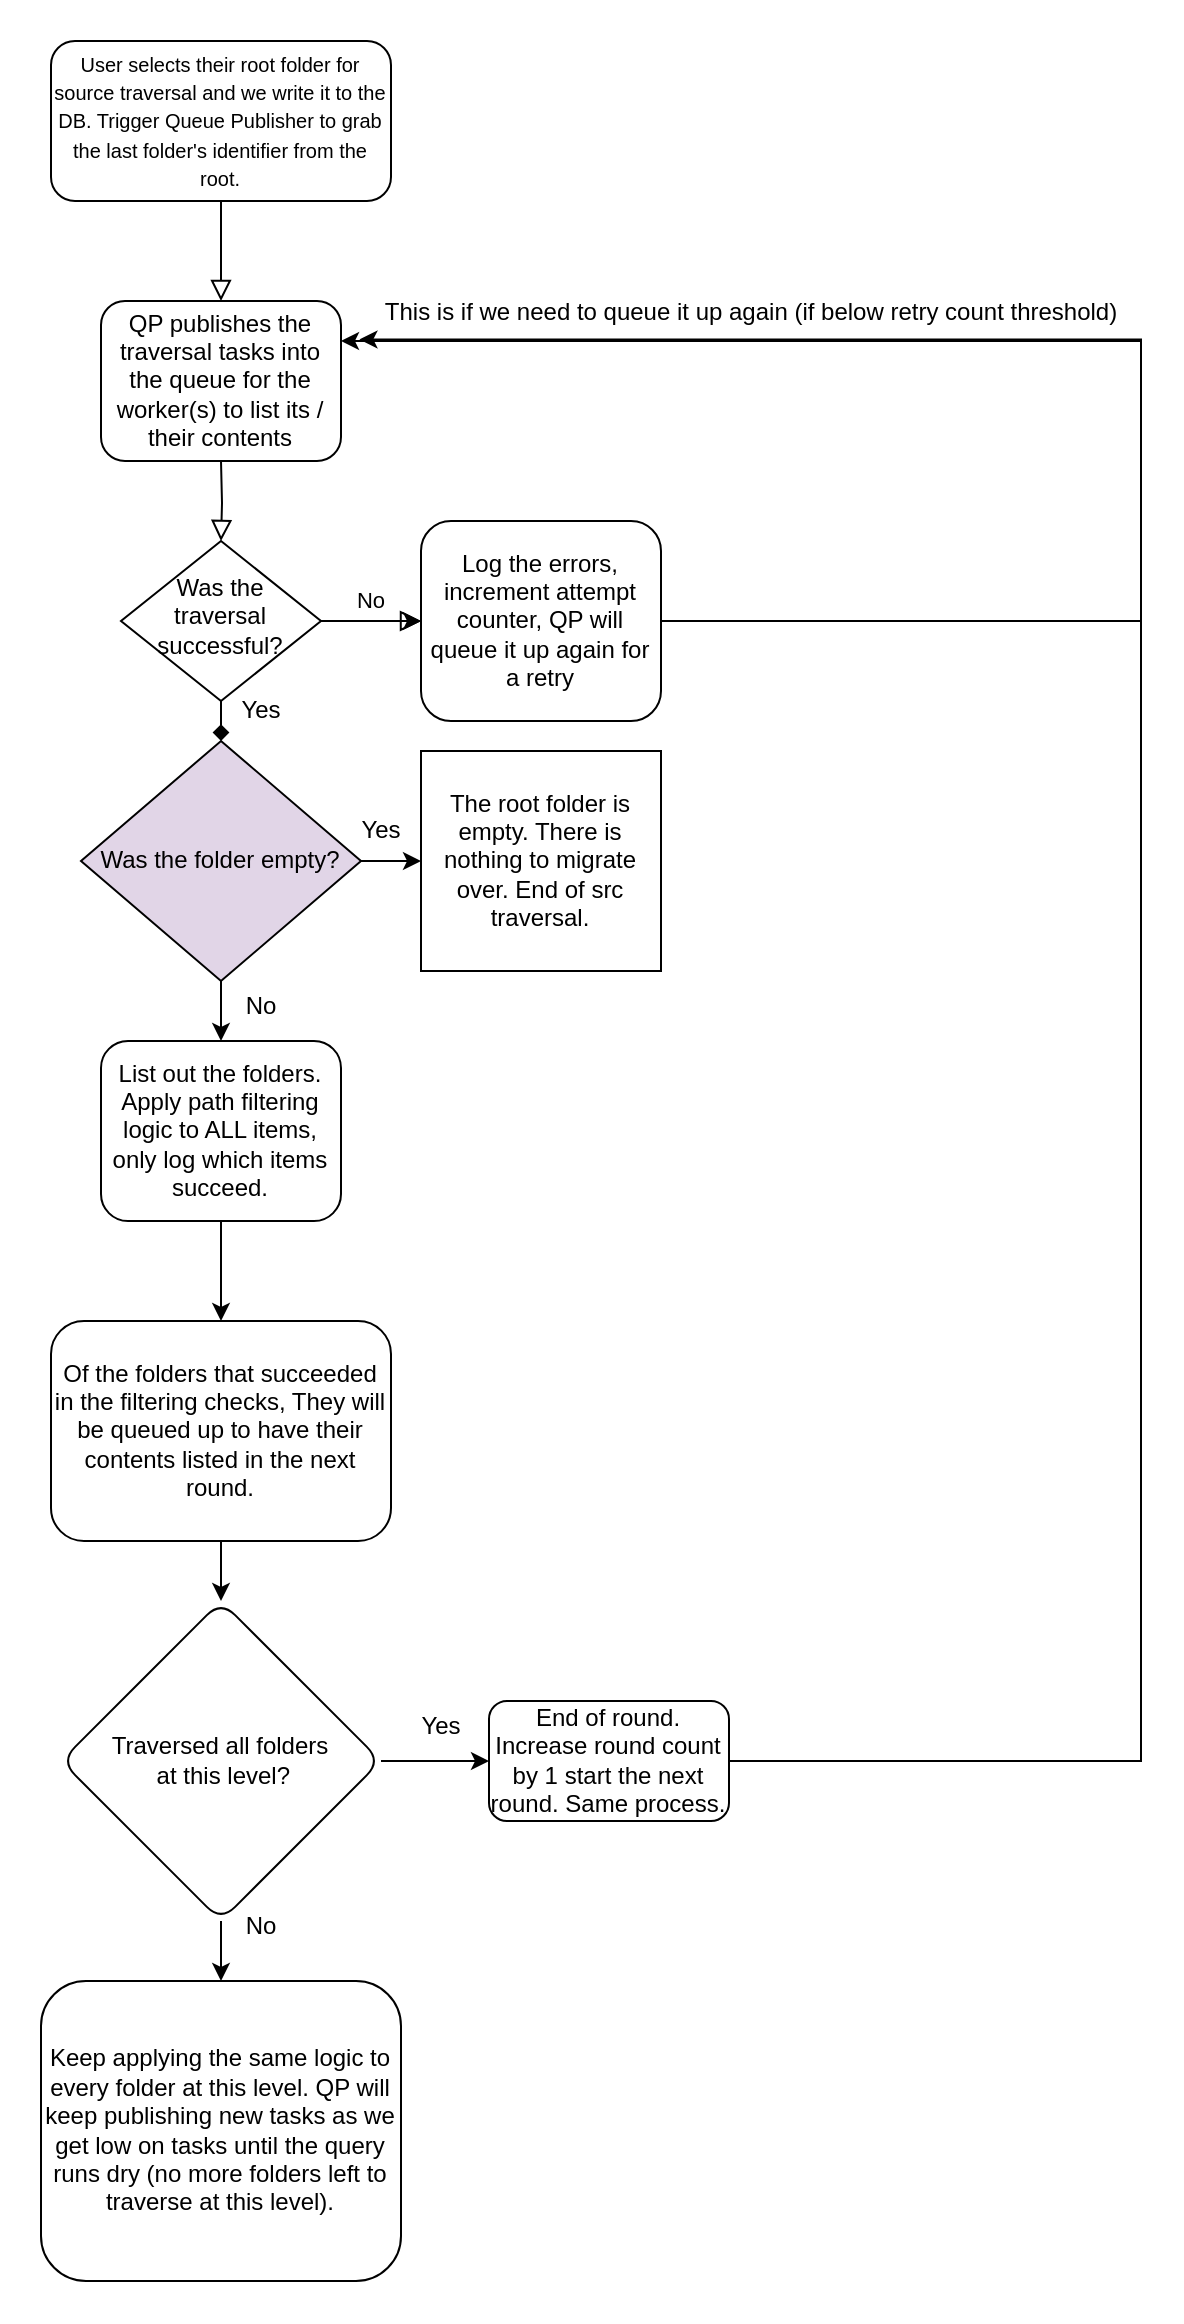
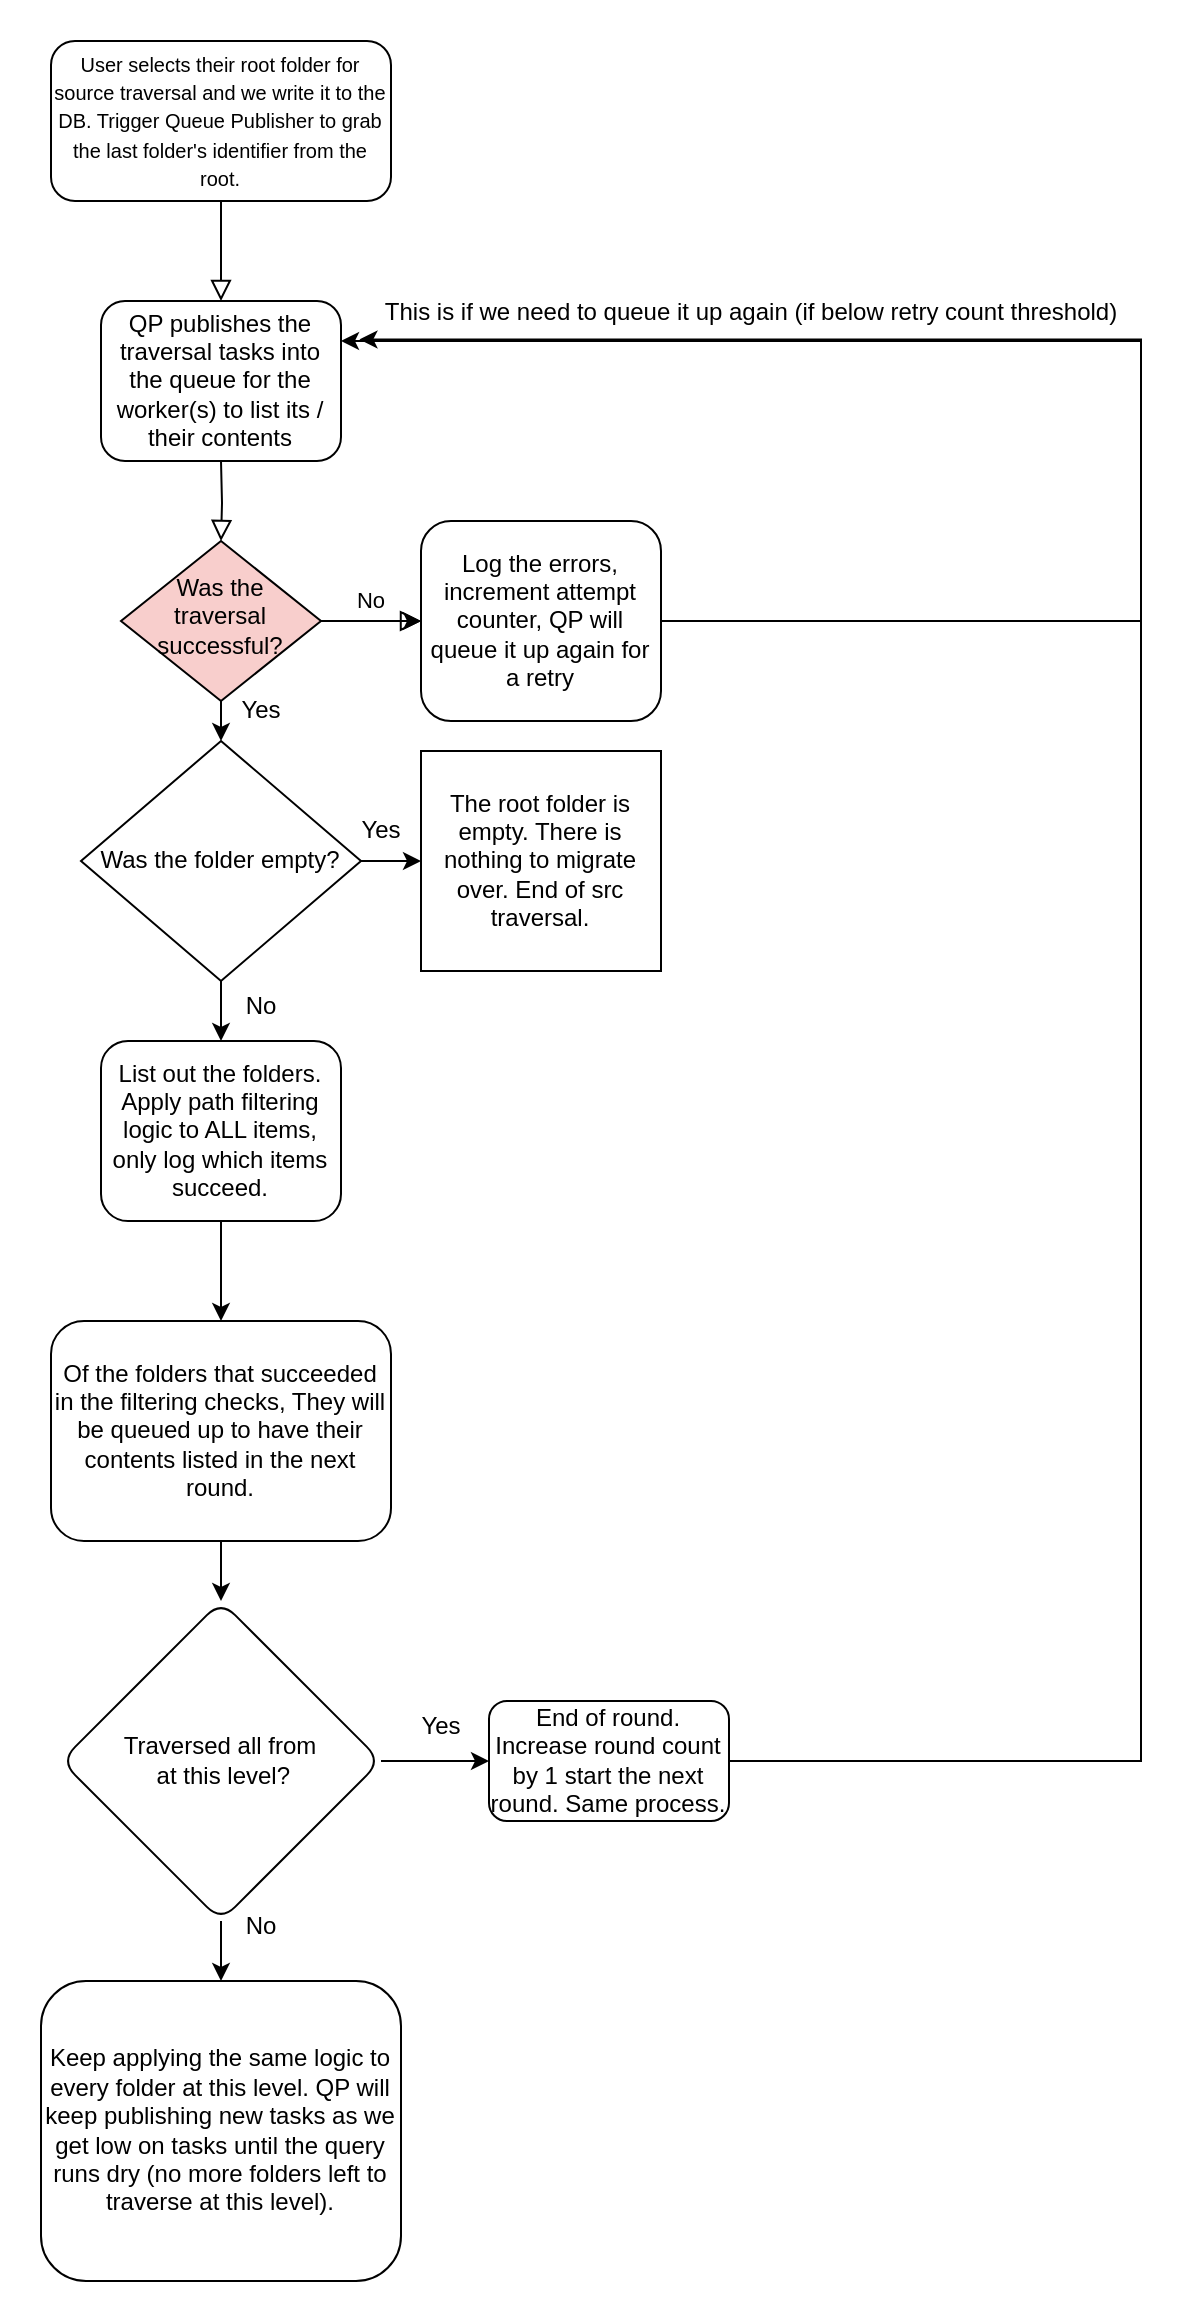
  <mxCell id="0" />
  <mxCell id="1" parent="0" />
  <mxCell id="2" value="" style="rounded=0;html=1;jettySize=auto;orthogonalLoop=1;fontSize=11;endArrow=block;endFill=0;endSize=8;strokeWidth=1;shadow=0;labelBackgroundColor=none;edgeStyle=orthogonalEdgeStyle;" parent="1" source="3" edge="1"><mxGeometry relative="1" as="geometry"><mxPoint x="110" y="150" as="targetPoint" /></mxGeometry></mxCell>
  <mxCell id="3" value="&lt;font style=&quot;font-size: 10px;&quot;&gt;User selects their root folder for source traversal and we write it to the DB. Trigger Queue Publisher to grab the last folder's identifier from the root.&lt;/font&gt;" style="rounded=1;whiteSpace=wrap;html=1;fontSize=12;glass=0;strokeWidth=1;shadow=0;" parent="1" vertex="1"><mxGeometry x="25" y="20" width="170" height="80" as="geometry" /></mxCell>
  <mxCell id="4" value="" style="rounded=0;html=1;jettySize=auto;orthogonalLoop=1;fontSize=11;endArrow=block;endFill=0;endSize=8;strokeWidth=1;shadow=0;labelBackgroundColor=none;edgeStyle=orthogonalEdgeStyle;" parent="1" target="9" edge="1"><mxGeometry x="0.037" y="120" relative="1" as="geometry"><mxPoint x="119" y="-111" as="offset" /><mxPoint x="110" y="230" as="sourcePoint" /></mxGeometry></mxCell>
  <mxCell id="5" value="QP publishes the traversal tasks into the queue for the worker(s) to list its / their contents" style="rounded=1;whiteSpace=wrap;html=1;fontSize=12;glass=0;strokeWidth=1;shadow=0;" parent="1" vertex="1"><mxGeometry x="50" y="150" width="120" height="80" as="geometry" /></mxCell>
  <mxCell id="6" value="No" style="edgeStyle=orthogonalEdgeStyle;rounded=0;html=1;jettySize=auto;orthogonalLoop=1;fontSize=11;endArrow=block;endFill=0;endSize=8;strokeWidth=1;shadow=0;labelBackgroundColor=none;" parent="1" source="9" target="11" edge="1"><mxGeometry y="10" relative="1" as="geometry"><mxPoint as="offset" /></mxGeometry></mxCell>
  <mxCell id="7" value="" style="edgeStyle=orthogonalEdgeStyle;rounded=0;orthogonalLoop=1;jettySize=auto;html=1;" edge="1" parent="1" source="9" target="11"><mxGeometry relative="1" as="geometry" /></mxCell>
- <mxCell id="8" style="edgeStyle=orthogonalEdgeStyle;rounded=0;orthogonalLoop=1;jettySize=auto;html=1;exitX=0.5;exitY=1;exitDx=0;exitDy=0;entryX=0.5;entryY=0;entryDx=0;entryDy=0;endArrow=diamond;" edge="1" parent="1" source="9" target="17"><mxGeometry relative="1" as="geometry" /></mxCell>
- <mxCell id="9" value="Was the traversal successful?" style="rhombus;whiteSpace=wrap;html=1;shadow=0;fontFamily=Helvetica;fontSize=12;align=center;strokeWidth=1;spacing=6;spacingTop=-4;" parent="1" vertex="1"><mxGeometry x="60" y="270" width="100" height="80" as="geometry" /></mxCell>
+ <mxCell id="8" style="edgeStyle=orthogonalEdgeStyle;rounded=0;orthogonalLoop=1;jettySize=auto;html=1;exitX=0.5;exitY=1;exitDx=0;exitDy=0;entryX=0.5;entryY=0;entryDx=0;entryDy=0;" edge="1" parent="1" source="9" target="17"><mxGeometry relative="1" as="geometry" /></mxCell>
+ <mxCell id="9" value="Was the traversal successful?" style="rhombus;whiteSpace=wrap;html=1;shadow=0;fontFamily=Helvetica;fontSize=12;align=center;strokeWidth=1;spacing=6;spacingTop=-4;fillColor=#f8cecc;" parent="1" vertex="1"><mxGeometry x="60" y="270" width="100" height="80" as="geometry" /></mxCell>
  <mxCell id="10" style="edgeStyle=orthogonalEdgeStyle;rounded=0;orthogonalLoop=1;jettySize=auto;html=1;entryX=1;entryY=0.25;entryDx=0;entryDy=0;" edge="1" parent="1" source="11" target="5"><mxGeometry relative="1" as="geometry"><mxPoint x="510" y="180" as="targetPoint" /><Array as="points"><mxPoint x="570" y="310" /><mxPoint x="570" y="170" /></Array></mxGeometry></mxCell>
  <mxCell id="11" value="Log the errors, increment attempt counter, QP will queue it up again for a retry" style="rounded=1;whiteSpace=wrap;html=1;fontSize=12;glass=0;strokeWidth=1;shadow=0;" parent="1" vertex="1"><mxGeometry x="210" y="260" width="120" height="100" as="geometry" /></mxCell>
  <mxCell id="12" value="This is if we need to queue it up again (if below retry count threshold)&lt;div&gt;&lt;br&gt;&lt;/div&gt;" style="text;html=1;align=center;verticalAlign=middle;resizable=0;points=[];autosize=1;strokeColor=none;fillColor=none;" vertex="1" parent="1"><mxGeometry x="180" y="143" width="390" height="40" as="geometry" /></mxCell>
  <mxCell id="13" value="" style="edgeStyle=orthogonalEdgeStyle;rounded=0;orthogonalLoop=1;jettySize=auto;html=1;" edge="1" parent="1" source="14" target="23"><mxGeometry relative="1" as="geometry" /></mxCell>
  <mxCell id="14" value="List out the folders. Apply path filtering logic to ALL items, only log which items succeed." style="whiteSpace=wrap;html=1;rounded=1;glass=0;strokeWidth=1;shadow=0;" vertex="1" parent="1"><mxGeometry x="50" y="520" width="120" height="90" as="geometry" /></mxCell>
  <mxCell id="15" style="edgeStyle=orthogonalEdgeStyle;rounded=0;orthogonalLoop=1;jettySize=auto;html=1;exitX=0.5;exitY=1;exitDx=0;exitDy=0;entryX=0.5;entryY=0;entryDx=0;entryDy=0;" edge="1" parent="1" source="17" target="14"><mxGeometry relative="1" as="geometry" /></mxCell>
  <mxCell id="16" value="" style="edgeStyle=orthogonalEdgeStyle;rounded=0;orthogonalLoop=1;jettySize=auto;html=1;" edge="1" parent="1" source="17" target="20"><mxGeometry relative="1" as="geometry" /></mxCell>
- <mxCell id="17" value="Was the folder empty?" style="rhombus;whiteSpace=wrap;html=1;fillColor=#e1d5e7;" vertex="1" parent="1"><mxGeometry x="40" y="370" width="140" height="120" as="geometry" /></mxCell>
+ <mxCell id="17" value="Was the folder empty?" style="rhombus;whiteSpace=wrap;html=1;" vertex="1" parent="1"><mxGeometry x="40" y="370" width="140" height="120" as="geometry" /></mxCell>
  <mxCell id="18" value="Yes" style="text;html=1;align=center;verticalAlign=middle;resizable=0;points=[];autosize=1;strokeColor=none;fillColor=none;" vertex="1" parent="1"><mxGeometry x="110" y="340" width="40" height="30" as="geometry" /></mxCell>
  <mxCell id="19" value="No" style="text;html=1;align=center;verticalAlign=middle;resizable=0;points=[];autosize=1;strokeColor=none;fillColor=none;" vertex="1" parent="1"><mxGeometry x="110" y="488" width="40" height="30" as="geometry" /></mxCell>
  <mxCell id="20" value="The root folder is empty. There is nothing to migrate over. End of src traversal." style="whiteSpace=wrap;html=1;" vertex="1" parent="1"><mxGeometry x="210" y="375" width="120" height="110" as="geometry" /></mxCell>
  <mxCell id="21" value="Yes" style="text;html=1;align=center;verticalAlign=middle;resizable=0;points=[];autosize=1;strokeColor=none;fillColor=none;" vertex="1" parent="1"><mxGeometry x="170" y="400" width="40" height="30" as="geometry" /></mxCell>
  <mxCell id="22" value="" style="edgeStyle=orthogonalEdgeStyle;rounded=0;orthogonalLoop=1;jettySize=auto;html=1;" edge="1" parent="1" source="23" target="26"><mxGeometry relative="1" as="geometry" /></mxCell>
  <mxCell id="23" value="Of the folders that succeeded in the filtering checks, They will be queued up to have their contents listed in the next round." style="whiteSpace=wrap;html=1;rounded=1;glass=0;strokeWidth=1;shadow=0;" vertex="1" parent="1"><mxGeometry x="25" y="660" width="170" height="110" as="geometry" /></mxCell>
  <mxCell id="24" value="" style="edgeStyle=orthogonalEdgeStyle;rounded=0;orthogonalLoop=1;jettySize=auto;html=1;" edge="1" parent="1" source="26" target="28"><mxGeometry relative="1" as="geometry" /></mxCell>
  <mxCell id="25" value="" style="edgeStyle=orthogonalEdgeStyle;rounded=0;orthogonalLoop=1;jettySize=auto;html=1;" edge="1" parent="1" source="26" target="30"><mxGeometry relative="1" as="geometry" /></mxCell>
- <mxCell id="26" value="Traversed all folders&lt;div&gt;&amp;nbsp;at this level?&lt;/div&gt;" style="rhombus;whiteSpace=wrap;html=1;rounded=1;glass=0;strokeWidth=1;shadow=0;" vertex="1" parent="1"><mxGeometry x="30" y="800" width="160" height="160" as="geometry" /></mxCell>
+ <mxCell id="26" value="Traversed all from&lt;div&gt;&amp;nbsp;at this level?&lt;/div&gt;" style="rhombus;whiteSpace=wrap;html=1;rounded=1;glass=0;strokeWidth=1;shadow=0;" vertex="1" parent="1"><mxGeometry x="30" y="800" width="160" height="160" as="geometry" /></mxCell>
  <mxCell id="27" style="edgeStyle=orthogonalEdgeStyle;rounded=0;orthogonalLoop=1;jettySize=auto;html=1;entryX=-0.002;entryY=0.655;entryDx=0;entryDy=0;entryPerimeter=0;" edge="1" parent="1" source="28" target="12"><mxGeometry relative="1" as="geometry"><mxPoint x="630" y="170" as="targetPoint" /><Array as="points"><mxPoint x="570" y="880" /><mxPoint x="570" y="169" /></Array></mxGeometry></mxCell>
  <mxCell id="28" value="End of round. Increase round count by 1 start the next round. Same process." style="whiteSpace=wrap;html=1;rounded=1;glass=0;strokeWidth=1;shadow=0;" vertex="1" parent="1"><mxGeometry x="244" y="850" width="120" height="60" as="geometry" /></mxCell>
  <mxCell id="29" value="Yes" style="text;html=1;align=center;verticalAlign=middle;resizable=0;points=[];autosize=1;strokeColor=none;fillColor=none;" vertex="1" parent="1"><mxGeometry x="200" y="848" width="40" height="30" as="geometry" /></mxCell>
  <mxCell id="30" value="Keep applying the same logic to every folder at this level. QP will keep publishing new tasks as we get low on tasks until the query runs dry (no more folders left to traverse at this level)." style="whiteSpace=wrap;html=1;rounded=1;glass=0;strokeWidth=1;shadow=0;" vertex="1" parent="1"><mxGeometry x="20" y="990" width="180" height="150" as="geometry" /></mxCell>
  <mxCell id="31" value="No" style="text;html=1;align=center;verticalAlign=middle;resizable=0;points=[];autosize=1;strokeColor=none;fillColor=none;" vertex="1" parent="1"><mxGeometry x="110" y="948" width="40" height="30" as="geometry" /></mxCell>
